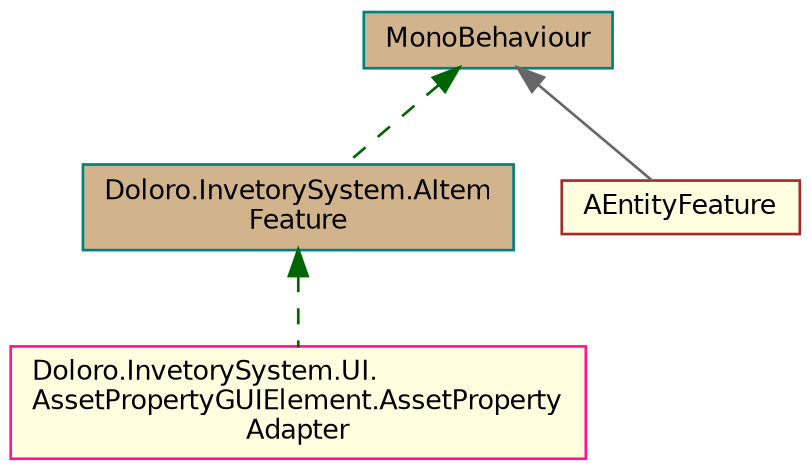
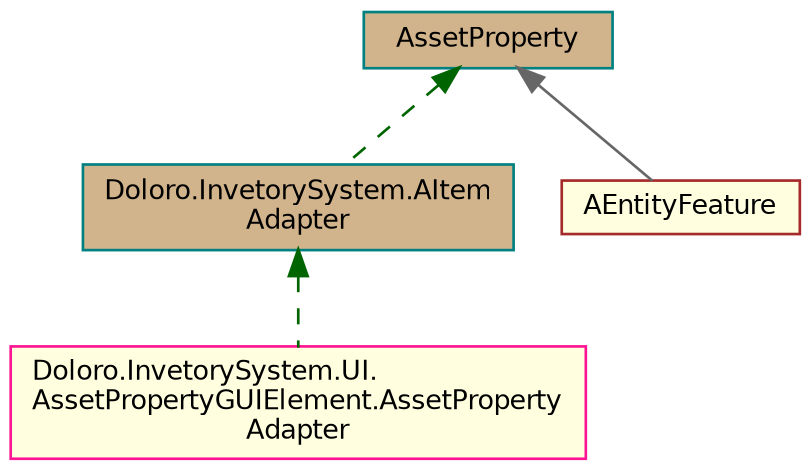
  digraph {
    node [color=teal fillcolor=tan fontname=Helvetica fontsize=10 shape=record style=filled]
    edge [color=darkgreen dir=back fontname=Helvetica fontsize=10 labelfontname=Helvetica labelfontsize=10 style=dashed]
-   n1 [fontcolor=black height=0.2 label="Doloro.InvetorySystem.AItem\lFeature" width=0.4]
+   n1 [fontcolor=black height=0.2 label="Doloro.InvetorySystem.AItem\lAdapter" width=0.4]
    n2 [color=deeppink fillcolor=lightyellow height=0.2 label="Doloro.InvetorySystem.UI.\lAssetPropertyGUIElement.AssetProperty\lAdapter" width=0.4]
    n3 [color=brown fillcolor=lightyellow height=0.2 label=AEntityFeature width=0.4]
-   n4 [height=0.2 label=MonoBehaviour width=0.4]
+   n4 [height=0.2 label=AssetProperty width=0.4]
    n1 -> n2
    n4 -> n1
    n4 -> n3 [color=gray40 style=solid]
  }
